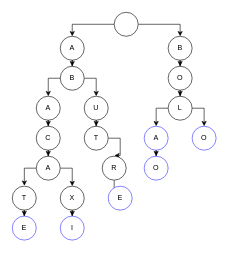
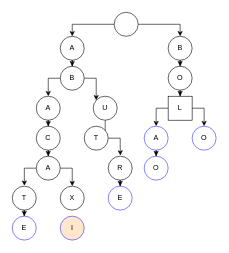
  <mxCell id="0" />
  <mxCell id="1" parent="0" />
  <mxCell id="2" style="edgeStyle=orthogonalEdgeStyle;rounded=0;orthogonalLoop=1;jettySize=auto;html=1;entryX=0.5;entryY=0;entryDx=0;entryDy=0;" edge="1" parent="1" source="4" target="6"><mxGeometry relative="1" as="geometry" /></mxCell>
  <mxCell id="3" style="edgeStyle=orthogonalEdgeStyle;rounded=0;orthogonalLoop=1;jettySize=auto;html=1;" edge="1" parent="1" source="4" target="30"><mxGeometry relative="1" as="geometry"><Array as="points"><mxPoint x="300" y="40" /></Array></mxGeometry></mxCell>
  <mxCell id="4" value="" style="ellipse;whiteSpace=wrap;html=1;" vertex="1" parent="1"><mxGeometry x="190" y="20" width="40" height="40" as="geometry" /></mxCell>
  <mxCell id="5" style="edgeStyle=orthogonalEdgeStyle;rounded=0;orthogonalLoop=1;jettySize=auto;html=1;" edge="1" parent="1" source="6" target="8"><mxGeometry relative="1" as="geometry" /></mxCell>
  <mxCell id="6" value="A" style="ellipse;whiteSpace=wrap;html=1;" vertex="1" parent="1"><mxGeometry x="100" y="60" width="40" height="40" as="geometry" /></mxCell>
  <mxCell id="7" style="edgeStyle=orthogonalEdgeStyle;rounded=0;orthogonalLoop=1;jettySize=auto;html=1;" edge="1" parent="1" source="8" target="23"><mxGeometry relative="1" as="geometry"><mxPoint x="180" y="150" as="targetPoint" /><Array as="points"><mxPoint x="160" y="130" /></Array></mxGeometry></mxCell>
  <mxCell id="8" value="B" style="ellipse;whiteSpace=wrap;html=1;" vertex="1" parent="1"><mxGeometry x="100" y="110" width="40" height="40" as="geometry" /></mxCell>
  <mxCell id="9" style="edgeStyle=orthogonalEdgeStyle;rounded=0;orthogonalLoop=1;jettySize=auto;html=1;" edge="1" parent="1" source="10" target="12"><mxGeometry relative="1" as="geometry" /></mxCell>
  <mxCell id="10" value="A" style="ellipse;whiteSpace=wrap;html=1;" vertex="1" parent="1"><mxGeometry x="60" y="160" width="40" height="40" as="geometry" /></mxCell>
  <mxCell id="11" style="edgeStyle=orthogonalEdgeStyle;rounded=0;orthogonalLoop=1;jettySize=auto;html=1;" edge="1" parent="1" source="12" target="15"><mxGeometry relative="1" as="geometry" /></mxCell>
  <mxCell id="12" value="C" style="ellipse;whiteSpace=wrap;html=1;" vertex="1" parent="1"><mxGeometry x="60" y="210" width="40" height="40" as="geometry" /></mxCell>
  <mxCell id="13" style="edgeStyle=orthogonalEdgeStyle;rounded=0;orthogonalLoop=1;jettySize=auto;html=1;entryX=0.503;entryY=-0.018;entryDx=0;entryDy=0;entryPerimeter=0;" edge="1" parent="1" source="15" target="17"><mxGeometry relative="1" as="geometry"><mxPoint x="40" y="300" as="targetPoint" /><Array as="points"><mxPoint x="40" y="280" /></Array></mxGeometry></mxCell>
  <mxCell id="14" style="edgeStyle=orthogonalEdgeStyle;rounded=0;orthogonalLoop=1;jettySize=auto;html=1;entryX=0.5;entryY=0;entryDx=0;entryDy=0;" edge="1" parent="1" source="15" target="20"><mxGeometry relative="1" as="geometry"><mxPoint x="120" y="300" as="targetPoint" /><Array as="points"><mxPoint x="120" y="280" /></Array></mxGeometry></mxCell>
  <mxCell id="15" value="A" style="ellipse;whiteSpace=wrap;html=1;" vertex="1" parent="1"><mxGeometry x="60" y="260" width="40" height="40" as="geometry" /></mxCell>
  <mxCell id="16" style="edgeStyle=orthogonalEdgeStyle;rounded=0;orthogonalLoop=1;jettySize=auto;html=1;entryX=0.5;entryY=0;entryDx=0;entryDy=0;" edge="1" parent="1" source="17" target="18"><mxGeometry relative="1" as="geometry" /></mxCell>
  <mxCell id="17" value="T" style="ellipse;whiteSpace=wrap;html=1;" vertex="1" parent="1"><mxGeometry x="20" y="310" width="40" height="40" as="geometry" /></mxCell>
  <mxCell id="18" value="E" style="ellipse;whiteSpace=wrap;html=1;strokeColor=#3333FF;" vertex="1" parent="1"><mxGeometry x="20" y="360" width="40" height="40" as="geometry" /></mxCell>
- <mxCell id="19" style="edgeStyle=orthogonalEdgeStyle;rounded=0;orthogonalLoop=1;jettySize=auto;html=1;entryX=0.5;entryY=0;entryDx=0;entryDy=0;" edge="1" parent="1" source="20" target="21"><mxGeometry relative="1" as="geometry" /></mxCell>
  <mxCell id="20" value="X" style="ellipse;whiteSpace=wrap;html=1;" vertex="1" parent="1"><mxGeometry x="100" y="310" width="40" height="40" as="geometry" /></mxCell>
- <mxCell id="21" value="I" style="ellipse;whiteSpace=wrap;html=1;strokeColor=#3333FF;" vertex="1" parent="1"><mxGeometry x="100" y="360" width="40" height="40" as="geometry" /></mxCell>
+ <mxCell id="21" value="I" style="ellipse;whiteSpace=wrap;html=1;strokeColor=#3333FF;fillColor=#ffe6cc;" vertex="1" parent="1"><mxGeometry x="100" y="360" width="40" height="40" as="geometry" /></mxCell>
  <mxCell id="22" style="edgeStyle=orthogonalEdgeStyle;rounded=0;orthogonalLoop=1;jettySize=auto;html=1;entryX=0.5;entryY=0;entryDx=0;entryDy=0;" edge="1" parent="1" source="23" target="25"><mxGeometry relative="1" as="geometry" /></mxCell>
- <mxCell id="23" value="U" style="ellipse;whiteSpace=wrap;html=1;" vertex="1" parent="1"><mxGeometry x="140" y="160" width="40" height="40" as="geometry" /></mxCell>
+ <mxCell id="23" value="U" style="ellipse;whiteSpace=wrap;html=1;" vertex="1" parent="1"><mxGeometry x="155" y="160" width="40" height="40" as="geometry" /></mxCell>
  <mxCell id="24" style="edgeStyle=orthogonalEdgeStyle;rounded=0;orthogonalLoop=1;jettySize=auto;html=1;entryX=0.507;entryY=-0.028;entryDx=0;entryDy=0;entryPerimeter=0;" edge="1" parent="1" source="25" target="27"><mxGeometry relative="1" as="geometry"><mxPoint x="200" y="250" as="targetPoint" /><Array as="points"><mxPoint x="200" y="230" /><mxPoint x="200" y="240" /><mxPoint x="200" y="240" /></Array></mxGeometry></mxCell>
  <mxCell id="25" value="T" style="ellipse;whiteSpace=wrap;html=1;" vertex="1" parent="1"><mxGeometry x="140" y="210" width="40" height="40" as="geometry" /></mxCell>
  <mxCell id="26" style="edgeStyle=orthogonalEdgeStyle;rounded=0;orthogonalLoop=1;jettySize=auto;html=1;entryX=0.5;entryY=0;entryDx=0;entryDy=0;" edge="1" parent="1" source="27" target="28"><mxGeometry relative="1" as="geometry" /></mxCell>
- <mxCell id="27" value="R" style="ellipse;whiteSpace=wrap;html=1;" vertex="1" parent="1"><mxGeometry x="170" y="260" width="40" height="40" as="geometry" /></mxCell>
+ <mxCell id="27" value="R" style="ellipse;whiteSpace=wrap;html=1;" vertex="1" parent="1"><mxGeometry x="180" y="260" width="40" height="40" as="geometry" /></mxCell>
  <mxCell id="28" value="E" style="ellipse;whiteSpace=wrap;html=1;strokeColor=#3333FF;" vertex="1" parent="1"><mxGeometry x="180" y="310" width="40" height="40" as="geometry" /></mxCell>
  <mxCell id="29" style="edgeStyle=orthogonalEdgeStyle;rounded=0;orthogonalLoop=1;jettySize=auto;html=1;" edge="1" parent="1" source="30" target="32"><mxGeometry relative="1" as="geometry" /></mxCell>
  <mxCell id="30" value="B" style="ellipse;whiteSpace=wrap;html=1;" vertex="1" parent="1"><mxGeometry x="280" y="60" width="40" height="40" as="geometry" /></mxCell>
  <mxCell id="31" style="edgeStyle=orthogonalEdgeStyle;rounded=0;orthogonalLoop=1;jettySize=auto;html=1;" edge="1" parent="1" source="32" target="35"><mxGeometry relative="1" as="geometry" /></mxCell>
  <mxCell id="32" value="O" style="ellipse;whiteSpace=wrap;html=1;" vertex="1" parent="1"><mxGeometry x="280" y="110" width="40" height="40" as="geometry" /></mxCell>
  <mxCell id="33" style="edgeStyle=orthogonalEdgeStyle;rounded=0;orthogonalLoop=1;jettySize=auto;html=1;entryX=0.5;entryY=0;entryDx=0;entryDy=0;" edge="1" parent="1" source="35" target="37"><mxGeometry relative="1" as="geometry"><mxPoint x="260" y="180" as="targetPoint" /><Array as="points"><mxPoint x="260" y="180" /></Array></mxGeometry></mxCell>
  <mxCell id="34" style="edgeStyle=orthogonalEdgeStyle;rounded=0;orthogonalLoop=1;jettySize=auto;html=1;entryX=0.5;entryY=0;entryDx=0;entryDy=0;" edge="1" parent="1" source="35" target="39"><mxGeometry relative="1" as="geometry"><Array as="points"><mxPoint x="340" y="180" /></Array></mxGeometry></mxCell>
- <mxCell id="35" value="L" style="ellipse;whiteSpace=wrap;html=1;" vertex="1" parent="1"><mxGeometry x="280" y="160" width="40" height="40" as="geometry" /></mxCell>
+ <mxCell id="35" value="L" style="whiteSpace=wrap;html=1;rounded=0;" vertex="1" parent="1"><mxGeometry x="280" y="160" width="40" height="40" as="geometry" /></mxCell>
  <mxCell id="36" style="edgeStyle=orthogonalEdgeStyle;rounded=0;orthogonalLoop=1;jettySize=auto;html=1;entryX=0.5;entryY=0;entryDx=0;entryDy=0;" edge="1" parent="1" source="37" target="38"><mxGeometry relative="1" as="geometry" /></mxCell>
  <mxCell id="37" value="A" style="ellipse;whiteSpace=wrap;html=1;strokeColor=#3333FF;" vertex="1" parent="1"><mxGeometry x="240" y="210" width="40" height="40" as="geometry" /></mxCell>
  <mxCell id="38" value="O" style="ellipse;whiteSpace=wrap;html=1;strokeColor=#3333FF;" vertex="1" parent="1"><mxGeometry x="240" y="260" width="40" height="40" as="geometry" /></mxCell>
  <mxCell id="39" value="O" style="ellipse;whiteSpace=wrap;html=1;strokeColor=#3333FF;" vertex="1" parent="1"><mxGeometry x="320" y="210" width="40" height="40" as="geometry" /></mxCell>
  <mxCell id="40" style="edgeStyle=orthogonalEdgeStyle;rounded=0;orthogonalLoop=1;jettySize=auto;html=1;" edge="1" parent="1" source="8"><mxGeometry relative="1" as="geometry"><mxPoint x="80" y="160" as="targetPoint" /><mxPoint x="60" y="130.011" as="sourcePoint" /><Array as="points"><mxPoint x="80" y="130" /></Array></mxGeometry></mxCell>
